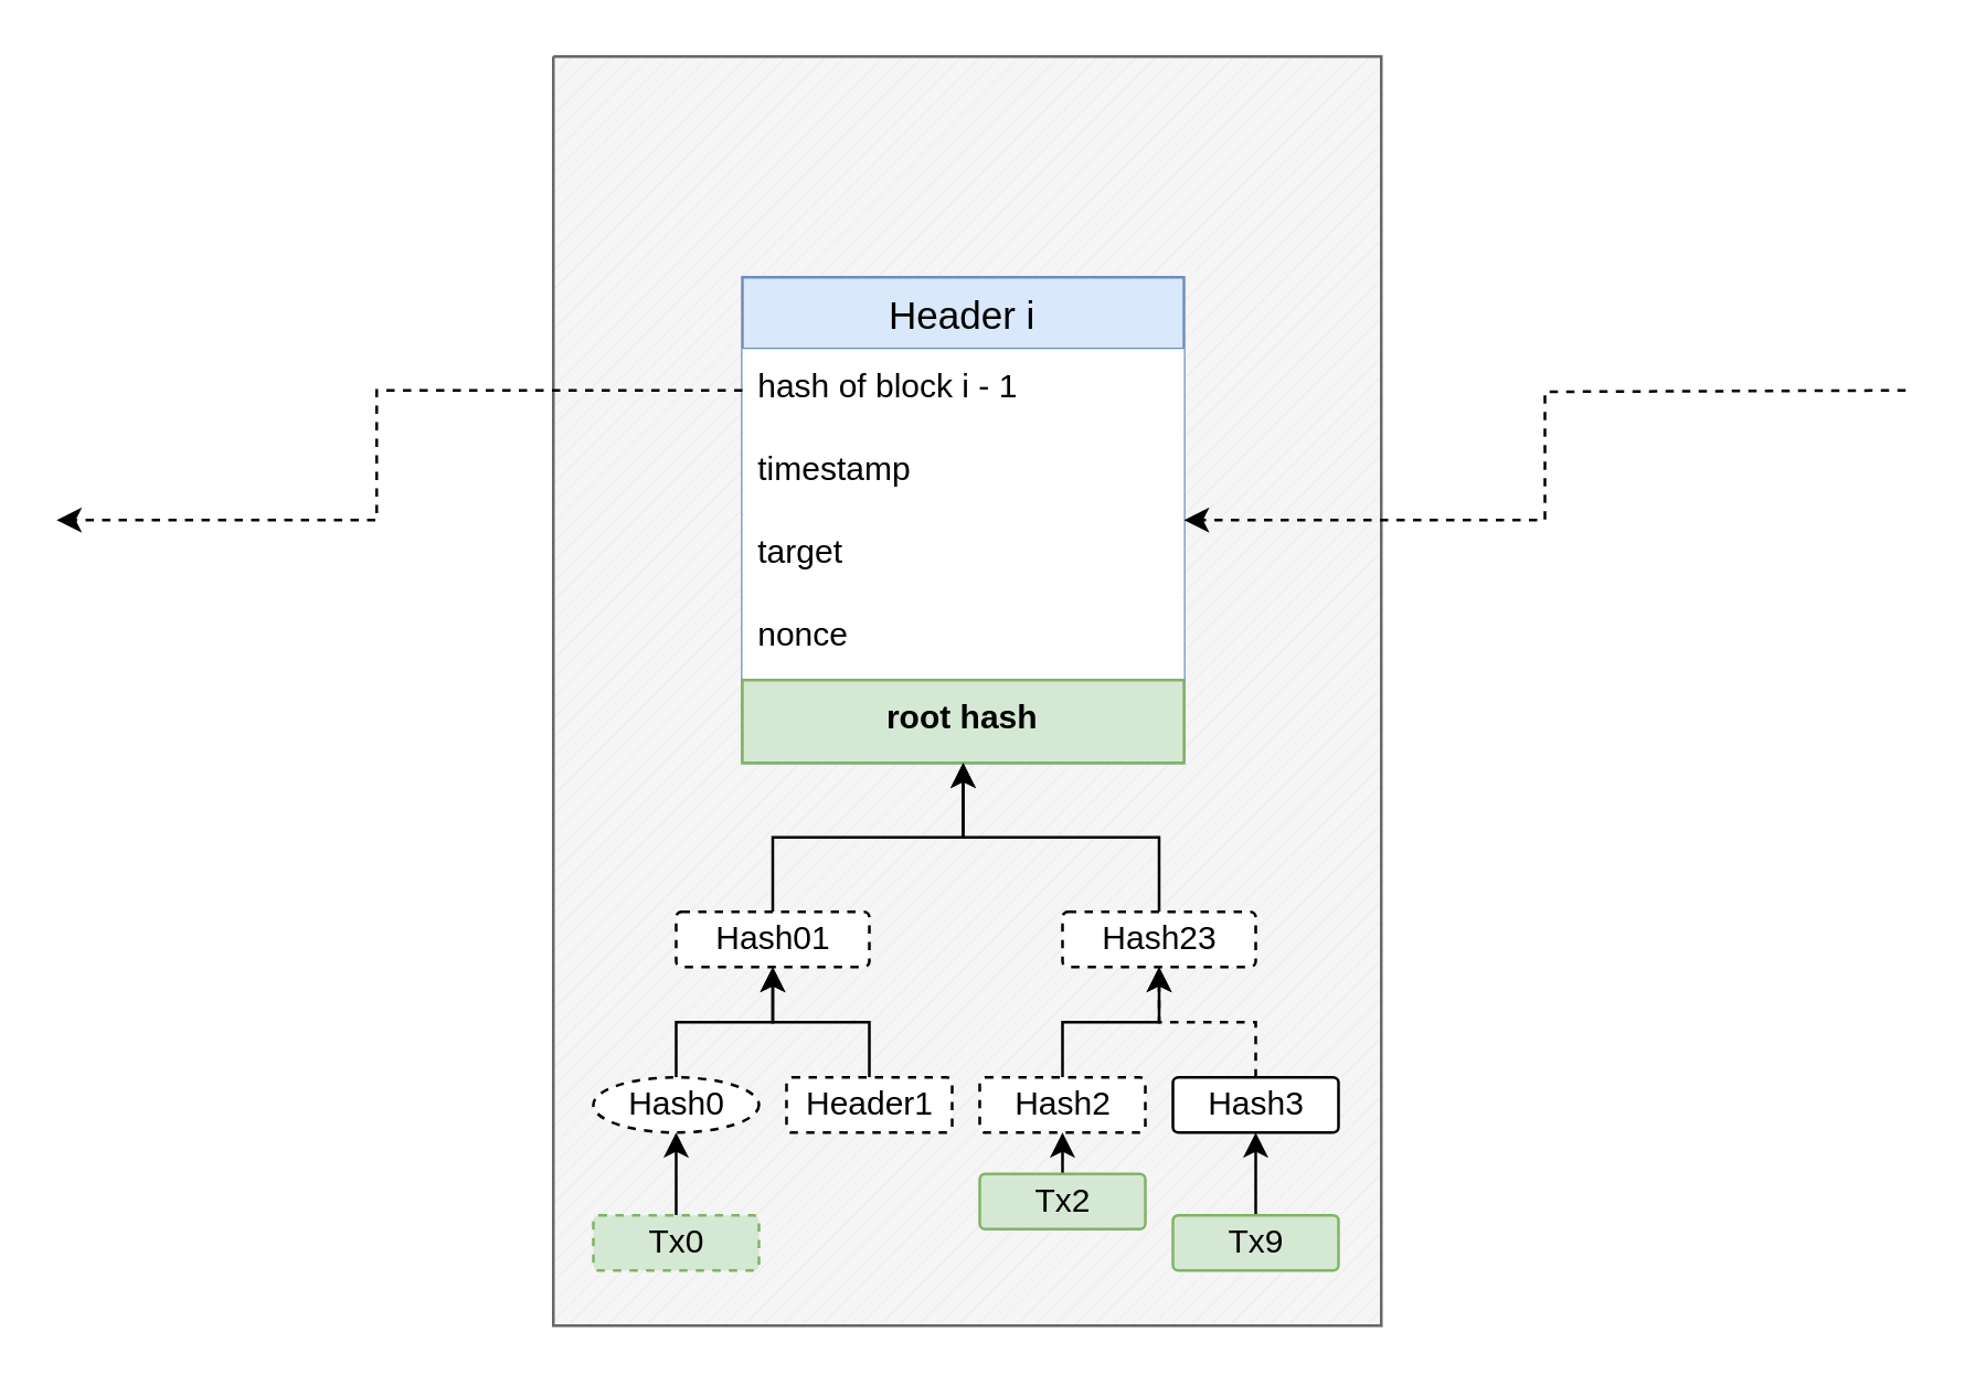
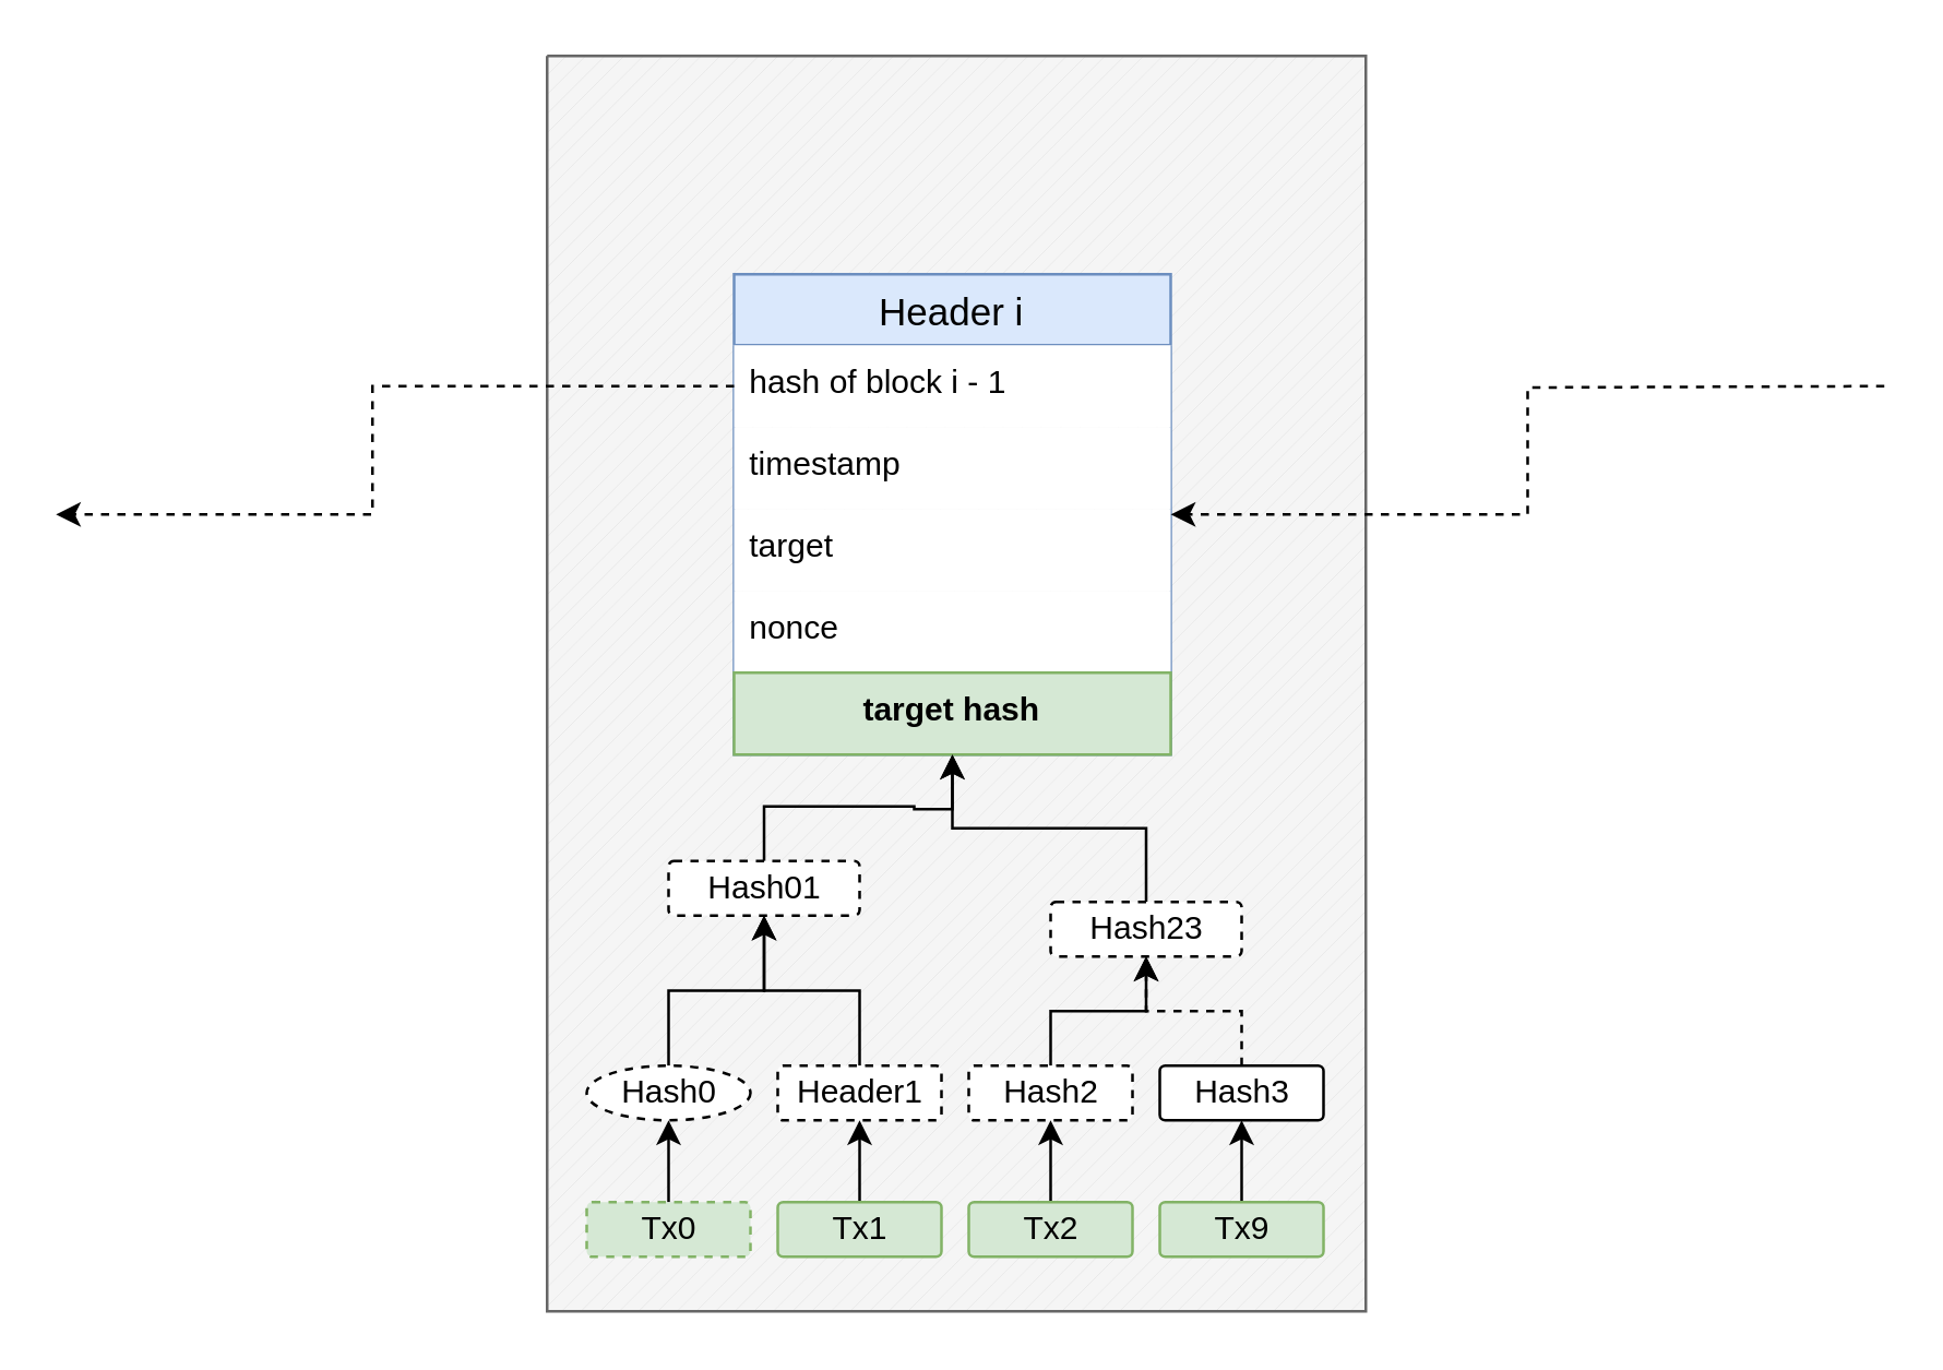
  <mxCell id="0" />
  <mxCell id="1" parent="0" />
  <mxCell id="2" value="" style="verticalLabelPosition=bottom;verticalAlign=top;html=1;shape=mxgraph.basic.patternFillRect;fillStyle=diag;step=5;fillStrokeWidth=0.2;fillStrokeColor=#dddddd;rounded=0;glass=0;sketch=0;fillColor=#f5f5f5;fontColor=#333333;strokeColor=#666666;" vertex="1" parent="1"><mxGeometry x="200" width="300" height="460" as="geometry" y="20" /></mxCell>
  <mxCell id="3" value="Header i" style="swimlane;fontStyle=0;childLayout=stackLayout;horizontal=1;startSize=26;horizontalStack=0;resizeParent=1;resizeParentMax=0;resizeLast=0;collapsible=1;marginBottom=0;align=center;fontSize=14;rounded=0;glass=0;sketch=0;fillColor=#dae8fc;strokeColor=#6c8ebf;" vertex="1" parent="1"><mxGeometry x="268.5" y="100" width="160" height="176" as="geometry"><mxRectangle x="330" y="80" width="90" height="26" as="alternateBounds" /></mxGeometry></mxCell>
  <mxCell id="4" value="hash of block i - 1" style="text;strokeColor=none;fillColor=default;spacingLeft=4;spacingRight=4;overflow=hidden;rotatable=0;points=[[0,0.5],[1,0.5]];portConstraint=eastwest;fontSize=12;" vertex="1" parent="3"><mxGeometry y="26" width="160" height="30" as="geometry" /></mxCell>
  <mxCell id="5" value="timestamp" style="text;strokeColor=none;fillColor=default;spacingLeft=4;spacingRight=4;overflow=hidden;rotatable=0;points=[[0,0.5],[1,0.5]];portConstraint=eastwest;fontSize=12;" vertex="1" parent="3"><mxGeometry y="56" width="160" height="30" as="geometry" /></mxCell>
  <mxCell id="6" value="target" style="text;strokeColor=none;fillColor=default;spacingLeft=4;spacingRight=4;overflow=hidden;rotatable=0;points=[[0,0.5],[1,0.5]];portConstraint=eastwest;fontSize=12;" vertex="1" parent="3"><mxGeometry y="86" width="160" height="30" as="geometry" /></mxCell>
  <mxCell id="7" value="nonce" style="text;strokeColor=none;fillColor=default;spacingLeft=4;spacingRight=4;overflow=hidden;rotatable=0;points=[[0,0.5],[1,0.5]];portConstraint=eastwest;fontSize=12;" vertex="1" parent="3"><mxGeometry y="116" width="160" height="30" as="geometry" /></mxCell>
- <mxCell id="8" value="root hash" style="text;spacingLeft=4;spacingRight=4;overflow=hidden;rotatable=0;points=[[0,0.5],[1,0.5]];portConstraint=eastwest;fontSize=12;fontStyle=1;strokeColor=#82b366;rounded=0;sketch=0;fillColor=#d5e8d4;align=center;" vertex="1" parent="3"><mxGeometry y="146" width="160" height="30" as="geometry" /></mxCell>
+ <mxCell id="8" value="target hash" style="text;spacingLeft=4;spacingRight=4;overflow=hidden;rotatable=0;points=[[0,0.5],[1,0.5]];portConstraint=eastwest;fontSize=12;fontStyle=1;strokeColor=#82b366;rounded=0;sketch=0;fillColor=#d5e8d4;align=center;" vertex="1" parent="3"><mxGeometry y="146" width="160" height="30" as="geometry" /></mxCell>
  <mxCell id="9" style="edgeStyle=orthogonalEdgeStyle;rounded=0;orthogonalLoop=1;jettySize=auto;html=1;exitX=0.5;exitY=0;exitDx=0;exitDy=0;entryX=0.5;entryY=1;entryDx=0;entryDy=0;" edge="1" parent="1" source="10" target="3"><mxGeometry relative="1" as="geometry" /></mxCell>
- <mxCell id="10" value="Hash01" style="rounded=1;arcSize=10;whiteSpace=wrap;html=1;align=center;dashed=1;" vertex="1" parent="1"><mxGeometry x="244.5" y="330" width="70" height="20" as="geometry" /></mxCell>
+ <mxCell id="10" value="Hash01" style="rounded=1;arcSize=10;whiteSpace=wrap;html=1;align=center;dashed=1;" vertex="1" parent="1"><mxGeometry x="244.5" y="315" width="70" height="20" as="geometry" /></mxCell>
  <mxCell id="11" style="edgeStyle=orthogonalEdgeStyle;rounded=0;orthogonalLoop=1;jettySize=auto;html=1;exitX=0.5;exitY=0;exitDx=0;exitDy=0;entryX=0.5;entryY=1;entryDx=0;entryDy=0;" edge="1" parent="1" source="12" target="3"><mxGeometry relative="1" as="geometry" /></mxCell>
  <mxCell id="12" value="Hash23" style="rounded=1;arcSize=10;whiteSpace=wrap;html=1;align=center;dashed=1;" vertex="1" parent="1"><mxGeometry x="384.5" y="330" width="70" height="20" as="geometry" /></mxCell>
  <mxCell id="13" style="edgeStyle=orthogonalEdgeStyle;rounded=0;orthogonalLoop=1;jettySize=auto;html=1;exitX=0.5;exitY=0;exitDx=0;exitDy=0;entryX=0.5;entryY=1;entryDx=0;entryDy=0;" edge="1" parent="1" source="14" target="10"><mxGeometry relative="1" as="geometry" /></mxCell>
  <mxCell id="14" value="Hash0" style="ellipse;arcSize=10;whiteSpace=wrap;html=1;align=center;dashed=1;" vertex="1" parent="1"><mxGeometry x="214.5" y="390" width="60" height="20" as="geometry" /></mxCell>
  <mxCell id="15" style="edgeStyle=orthogonalEdgeStyle;rounded=0;orthogonalLoop=1;jettySize=auto;html=1;exitX=0.5;exitY=0;exitDx=0;exitDy=0;" edge="1" parent="1" source="16" target="10"><mxGeometry relative="1" as="geometry" /></mxCell>
  <mxCell id="16" value="Header1" style="rounded=1;arcSize=10;whiteSpace=wrap;html=1;align=center;dashed=1;" vertex="1" parent="1"><mxGeometry x="284.5" y="390" width="60" height="20" as="geometry" /></mxCell>
  <mxCell id="17" style="edgeStyle=orthogonalEdgeStyle;rounded=0;orthogonalLoop=1;jettySize=auto;html=1;exitX=0.5;exitY=0;exitDx=0;exitDy=0;entryX=0.5;entryY=1;entryDx=0;entryDy=0;" edge="1" parent="1" source="18" target="12"><mxGeometry relative="1" as="geometry" /></mxCell>
  <mxCell id="18" value="Hash2" style="rounded=1;arcSize=10;whiteSpace=wrap;html=1;align=center;dashed=1;" vertex="1" parent="1"><mxGeometry x="354.5" y="390" width="60" height="20" as="geometry" /></mxCell>
  <mxCell id="19" style="edgeStyle=orthogonalEdgeStyle;rounded=0;orthogonalLoop=1;jettySize=auto;html=1;exitX=0.5;exitY=0;exitDx=0;exitDy=0;entryX=0.5;entryY=1;entryDx=0;entryDy=0;dashed=1;" edge="1" parent="1" source="20" target="12"><mxGeometry relative="1" as="geometry" /></mxCell>
  <mxCell id="20" value="Hash3" style="rounded=1;arcSize=10;whiteSpace=wrap;html=1;align=center;dashed=0;" vertex="1" parent="1"><mxGeometry x="424.5" y="390" width="60" height="20" as="geometry" /></mxCell>
  <mxCell id="21" style="edgeStyle=orthogonalEdgeStyle;rounded=0;orthogonalLoop=1;jettySize=auto;html=1;exitX=0.5;exitY=0;exitDx=0;exitDy=0;entryX=0.5;entryY=1;entryDx=0;entryDy=0;" edge="1" parent="1" source="22" target="14"><mxGeometry relative="1" as="geometry" /></mxCell>
  <mxCell id="22" value="Tx0" style="rounded=1;arcSize=10;whiteSpace=wrap;html=1;align=center;fillColor=#d5e8d4;strokeColor=#82b366;dashed=1;" vertex="1" parent="1"><mxGeometry x="214.5" y="440" width="60" height="20" as="geometry" /></mxCell>
+ <mxCell id="23" style="edgeStyle=orthogonalEdgeStyle;rounded=0;orthogonalLoop=1;jettySize=auto;html=1;exitX=0.5;exitY=0;exitDx=0;exitDy=0;entryX=0.5;entryY=1;entryDx=0;entryDy=0;" edge="1" parent="1" source="24" target="16"><mxGeometry relative="1" as="geometry" /></mxCell>
+ <mxCell id="24" value="Tx1" style="rounded=1;arcSize=10;whiteSpace=wrap;html=1;align=center;fillColor=#d5e8d4;strokeColor=#82b366;" vertex="1" parent="1"><mxGeometry x="284.5" y="440" width="60" height="20" as="geometry" /></mxCell>
  <mxCell id="25" style="edgeStyle=orthogonalEdgeStyle;rounded=0;orthogonalLoop=1;jettySize=auto;html=1;exitX=0.5;exitY=0;exitDx=0;exitDy=0;entryX=0.5;entryY=1;entryDx=0;entryDy=0;" edge="1" parent="1" source="26" target="18"><mxGeometry relative="1" as="geometry" /></mxCell>
- <mxCell id="26" value="Tx2" style="rounded=1;arcSize=10;whiteSpace=wrap;html=1;align=center;fillColor=#d5e8d4;strokeColor=#82b366;" vertex="1" parent="1"><mxGeometry x="354.5" y="425" width="60" height="20" as="geometry" /></mxCell>
+ <mxCell id="26" value="Tx2" style="rounded=1;arcSize=10;whiteSpace=wrap;html=1;align=center;fillColor=#d5e8d4;strokeColor=#82b366;" vertex="1" parent="1"><mxGeometry x="354.5" y="440" width="60" height="20" as="geometry" /></mxCell>
  <mxCell id="27" style="edgeStyle=orthogonalEdgeStyle;rounded=0;orthogonalLoop=1;jettySize=auto;html=1;exitX=0.5;exitY=0;exitDx=0;exitDy=0;entryX=0.5;entryY=1;entryDx=0;entryDy=0;" edge="1" parent="1" source="28" target="20"><mxGeometry relative="1" as="geometry" /></mxCell>
  <mxCell id="28" value="Tx9" style="rounded=1;arcSize=10;whiteSpace=wrap;html=1;align=center;fillColor=#d5e8d4;strokeColor=#82b366;" vertex="1" parent="1"><mxGeometry x="424.5" y="440" width="60" height="20" as="geometry" /></mxCell>
  <mxCell id="29" style="edgeStyle=orthogonalEdgeStyle;rounded=0;orthogonalLoop=1;jettySize=auto;html=1;exitX=0;exitY=0.5;exitDx=0;exitDy=0;dashed=1;" edge="1" parent="1" source="4"><mxGeometry relative="1" as="geometry"><mxPoint x="20" y="188" as="targetPoint" /><Array as="points"><mxPoint x="136" y="141" /><mxPoint x="136" y="188" /></Array></mxGeometry></mxCell>
  <mxCell id="30" style="edgeStyle=orthogonalEdgeStyle;rounded=0;orthogonalLoop=1;jettySize=auto;html=1;exitX=0;exitY=0.5;exitDx=0;exitDy=0;dashed=1;" edge="1" parent="1" target="3"><mxGeometry relative="1" as="geometry"><mxPoint x="690" y="141" as="sourcePoint" /></mxGeometry></mxCell>
